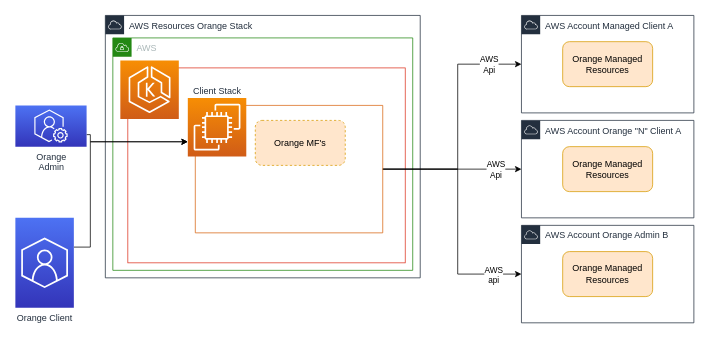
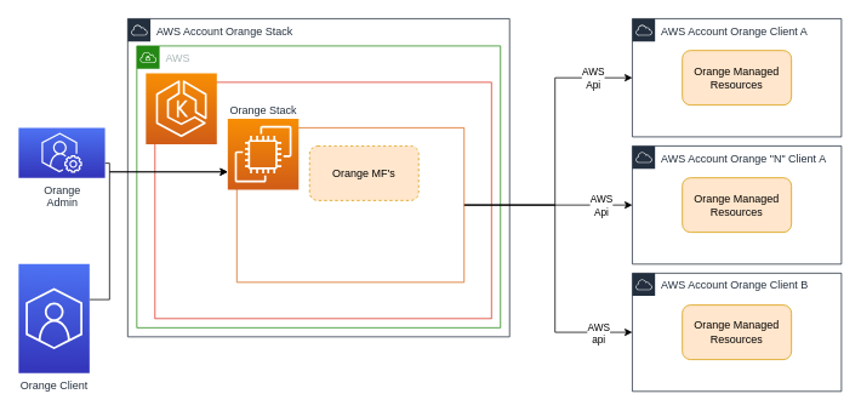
  <mxCell id="0" />
  <mxCell id="1" parent="0" />
- <mxCell id="2" value="AWS Resources Orange Stack" style="points=[[0,0],[0.25,0],[0.5,0],[0.75,0],[1,0],[1,0.25],[1,0.5],[1,0.75],[1,1],[0.75,1],[0.5,1],[0.25,1],[0,1],[0,0.75],[0,0.5],[0,0.25]];outlineConnect=0;gradientColor=none;html=1;whiteSpace=wrap;fontSize=12;fontStyle=0;shape=mxgraph.aws4.group;grIcon=mxgraph.aws4.group_aws_cloud;strokeColor=#232F3E;fillColor=none;verticalAlign=top;align=left;spacingLeft=30;fontColor=#232F3E;dashed=0;" vertex="1" parent="1"><mxGeometry x="140" y="20" width="420" height="350" as="geometry" /></mxCell>
- <mxCell id="3" value="AWS Account Managed Client A" style="points=[[0,0],[0.25,0],[0.5,0],[0.75,0],[1,0],[1,0.25],[1,0.5],[1,0.75],[1,1],[0.75,1],[0.5,1],[0.25,1],[0,1],[0,0.75],[0,0.5],[0,0.25]];outlineConnect=0;gradientColor=none;html=1;whiteSpace=wrap;fontSize=12;fontStyle=0;shape=mxgraph.aws4.group;grIcon=mxgraph.aws4.group_aws_cloud;strokeColor=#232F3E;fillColor=none;verticalAlign=top;align=left;spacingLeft=30;fontColor=#232F3E;dashed=0;" vertex="1" parent="1"><mxGeometry x="695" y="20" width="230" height="130" as="geometry" /></mxCell>
+ <mxCell id="2" value="AWS Account Orange Stack" style="points=[[0,0],[0.25,0],[0.5,0],[0.75,0],[1,0],[1,0.25],[1,0.5],[1,0.75],[1,1],[0.75,1],[0.5,1],[0.25,1],[0,1],[0,0.75],[0,0.5],[0,0.25]];outlineConnect=0;gradientColor=none;html=1;whiteSpace=wrap;fontSize=12;fontStyle=0;shape=mxgraph.aws4.group;grIcon=mxgraph.aws4.group_aws_cloud;strokeColor=#232F3E;fillColor=none;verticalAlign=top;align=left;spacingLeft=30;fontColor=#232F3E;dashed=0;" vertex="1" parent="1"><mxGeometry x="140" y="20" width="420" height="350" as="geometry" /></mxCell>
+ <mxCell id="3" value="AWS Account Orange Client A" style="points=[[0,0],[0.25,0],[0.5,0],[0.75,0],[1,0],[1,0.25],[1,0.5],[1,0.75],[1,1],[0.75,1],[0.5,1],[0.25,1],[0,1],[0,0.75],[0,0.5],[0,0.25]];outlineConnect=0;gradientColor=none;html=1;whiteSpace=wrap;fontSize=12;fontStyle=0;shape=mxgraph.aws4.group;grIcon=mxgraph.aws4.group_aws_cloud;strokeColor=#232F3E;fillColor=none;verticalAlign=top;align=left;spacingLeft=30;fontColor=#232F3E;dashed=0;" vertex="1" parent="1"><mxGeometry x="695" y="20" width="230" height="130" as="geometry" /></mxCell>
  <mxCell id="4" value="AWS" style="points=[[0,0],[0.25,0],[0.5,0],[0.75,0],[1,0],[1,0.25],[1,0.5],[1,0.75],[1,1],[0.75,1],[0.5,1],[0.25,1],[0,1],[0,0.75],[0,0.5],[0,0.25]];outlineConnect=0;gradientColor=none;html=1;whiteSpace=wrap;fontSize=12;fontStyle=0;shape=mxgraph.aws4.group;grIcon=mxgraph.aws4.group_vpc;strokeColor=#248814;fillColor=none;verticalAlign=top;align=left;spacingLeft=30;fontColor=#AAB7B8;dashed=0;" vertex="1" parent="1"><mxGeometry x="150" y="50" width="400" height="310" as="geometry" /></mxCell>
  <mxCell id="5" value="AWS Account Orange &quot;N&quot; Client A" style="points=[[0,0],[0.25,0],[0.5,0],[0.75,0],[1,0],[1,0.25],[1,0.5],[1,0.75],[1,1],[0.75,1],[0.5,1],[0.25,1],[0,1],[0,0.75],[0,0.5],[0,0.25]];outlineConnect=0;gradientColor=none;html=1;whiteSpace=wrap;fontSize=12;fontStyle=0;shape=mxgraph.aws4.group;grIcon=mxgraph.aws4.group_aws_cloud;strokeColor=#232F3E;fillColor=none;verticalAlign=top;align=left;spacingLeft=30;fontColor=#232F3E;dashed=0;" vertex="1" parent="1"><mxGeometry x="695" y="160" width="230" height="130" as="geometry" /></mxCell>
  <mxCell id="6" value="" style="fillColor=none;strokeColor=#DD3522;verticalAlign=top;fontStyle=0;fontColor=#DD3522;" vertex="1" parent="1"><mxGeometry x="170" y="90" width="370" height="260" as="geometry" /></mxCell>
  <mxCell id="7" value="" style="points=[[0,0,0],[0.25,0,0],[0.5,0,0],[0.75,0,0],[1,0,0],[0,1,0],[0.25,1,0],[0.5,1,0],[0.75,1,0],[1,1,0],[0,0.25,0],[0,0.5,0],[0,0.75,0],[1,0.25,0],[1,0.5,0],[1,0.75,0]];outlineConnect=0;fontColor=#232F3E;gradientColor=#F78E04;gradientDirection=north;fillColor=#D05C17;strokeColor=#ffffff;dashed=0;verticalLabelPosition=bottom;verticalAlign=top;align=center;html=1;fontSize=12;fontStyle=0;aspect=fixed;shape=mxgraph.aws4.resourceIcon;resIcon=mxgraph.aws4.eks;" vertex="1" parent="1"><mxGeometry x="160" y="80" width="78" height="78" as="geometry" /></mxCell>
  <mxCell id="8" style="edgeStyle=orthogonalEdgeStyle;rounded=0;orthogonalLoop=1;jettySize=auto;html=1;exitX=1;exitY=0.5;exitDx=0;exitDy=0;" edge="1" parent="1" source="20" target="3"><mxGeometry relative="1" as="geometry"><mxPoint x="440" y="180" as="sourcePoint" /><Array as="points"><mxPoint x="610" y="225" /><mxPoint x="610" y="85" /></Array></mxGeometry></mxCell>
  <mxCell id="9" value="AWS&lt;br&gt;Api" style="edgeLabel;html=1;align=center;verticalAlign=middle;resizable=0;points=[];" vertex="1" connectable="0" parent="8"><mxGeometry x="0.733" y="1" relative="1" as="geometry"><mxPoint x="-1" y="1" as="offset" /></mxGeometry></mxCell>
  <mxCell id="10" style="edgeStyle=orthogonalEdgeStyle;rounded=0;orthogonalLoop=1;jettySize=auto;html=1;entryX=0;entryY=0.5;entryDx=0;entryDy=0;exitX=1;exitY=0.5;exitDx=0;exitDy=0;" edge="1" parent="1" source="20" target="5"><mxGeometry relative="1" as="geometry"><mxPoint x="450" y="570" as="targetPoint" /><mxPoint x="430" y="180" as="sourcePoint" /><Array as="points"><mxPoint x="570" y="225" /><mxPoint x="570" y="225" /></Array></mxGeometry></mxCell>
  <mxCell id="11" value="AWS &lt;br&gt;Api" style="edgeLabel;html=1;align=center;verticalAlign=middle;resizable=0;points=[];" vertex="1" connectable="0" parent="10"><mxGeometry x="0.845" y="1" relative="1" as="geometry"><mxPoint x="-21" y="1" as="offset" /></mxGeometry></mxCell>
  <mxCell id="12" style="edgeStyle=orthogonalEdgeStyle;rounded=0;orthogonalLoop=1;jettySize=auto;html=1;entryX=0;entryY=0.5;entryDx=0;entryDy=0;exitX=1;exitY=0.5;exitDx=0;exitDy=0;" edge="1" parent="1" source="20" target="14"><mxGeometry relative="1" as="geometry"><mxPoint x="450" y="180" as="sourcePoint" /><Array as="points"><mxPoint x="610" y="225" /><mxPoint x="610" y="365" /></Array></mxGeometry></mxCell>
  <mxCell id="13" value="AWS&lt;br&gt;api" style="edgeLabel;html=1;align=center;verticalAlign=middle;resizable=0;points=[];" vertex="1" connectable="0" parent="12"><mxGeometry x="0.766" y="-1" relative="1" as="geometry"><mxPoint as="offset" /></mxGeometry></mxCell>
- <mxCell id="14" value="AWS Account Orange Admin B" style="points=[[0,0],[0.25,0],[0.5,0],[0.75,0],[1,0],[1,0.25],[1,0.5],[1,0.75],[1,1],[0.75,1],[0.5,1],[0.25,1],[0,1],[0,0.75],[0,0.5],[0,0.25]];outlineConnect=0;gradientColor=none;html=1;whiteSpace=wrap;fontSize=12;fontStyle=0;shape=mxgraph.aws4.group;grIcon=mxgraph.aws4.group_aws_cloud;strokeColor=#232F3E;fillColor=none;verticalAlign=top;align=left;spacingLeft=30;fontColor=#232F3E;dashed=0;" vertex="1" parent="1"><mxGeometry x="695" y="300" width="230" height="130" as="geometry" /></mxCell>
+ <mxCell id="14" value="AWS Account Orange Client B" style="points=[[0,0],[0.25,0],[0.5,0],[0.75,0],[1,0],[1,0.25],[1,0.5],[1,0.75],[1,1],[0.75,1],[0.5,1],[0.25,1],[0,1],[0,0.75],[0,0.5],[0,0.25]];outlineConnect=0;gradientColor=none;html=1;whiteSpace=wrap;fontSize=12;fontStyle=0;shape=mxgraph.aws4.group;grIcon=mxgraph.aws4.group_aws_cloud;strokeColor=#232F3E;fillColor=none;verticalAlign=top;align=left;spacingLeft=30;fontColor=#232F3E;dashed=0;" vertex="1" parent="1"><mxGeometry x="695" y="300" width="230" height="130" as="geometry" /></mxCell>
  <mxCell id="15" value="Orange Managed Resources" style="rounded=1;whiteSpace=wrap;html=1;fillColor=#ffe6cc;strokeColor=#d79b00;" vertex="1" parent="1"><mxGeometry x="750" y="55" width="120" height="60" as="geometry" /></mxCell>
  <mxCell id="16" style="edgeStyle=orthogonalEdgeStyle;rounded=0;orthogonalLoop=1;jettySize=auto;html=1;entryX=0;entryY=0.75;entryDx=0;entryDy=0;entryPerimeter=0;" edge="1" parent="1" source="17" target="23"><mxGeometry relative="1" as="geometry"><mxPoint x="250" y="180" as="targetPoint" /><Array as="points"><mxPoint x="120" y="179" /><mxPoint x="120" y="189" /></Array></mxGeometry></mxCell>
  <mxCell id="17" value="Orange&lt;br&gt;Admin" style="points=[[0,0,0],[0.25,0,0],[0.5,0,0],[0.75,0,0],[1,0,0],[0,1,0],[0.25,1,0],[0.5,1,0],[0.75,1,0],[1,1,0],[0,0.25,0],[0,0.5,0],[0,0.75,0],[1,0.25,0],[1,0.5,0],[1,0.75,0]];outlineConnect=0;fontColor=#232F3E;gradientColor=#4D72F3;gradientDirection=north;fillColor=#3334B9;strokeColor=#ffffff;dashed=0;verticalLabelPosition=bottom;verticalAlign=top;align=center;html=1;fontSize=12;fontStyle=0;aspect=fixed;shape=mxgraph.aws4.resourceIcon;resIcon=mxgraph.aws4.support;" vertex="1" parent="1"><mxGeometry x="20" y="140" width="95" height="55" as="geometry" /></mxCell>
  <mxCell id="18" style="edgeStyle=orthogonalEdgeStyle;rounded=0;orthogonalLoop=1;jettySize=auto;html=1;entryX=0;entryY=0.75;entryDx=0;entryDy=0;entryPerimeter=0;" edge="1" parent="1" source="19" target="23"><mxGeometry relative="1" as="geometry"><mxPoint x="210" y="180" as="targetPoint" /><Array as="points"><mxPoint x="120" y="329" /><mxPoint x="120" y="189" /></Array></mxGeometry></mxCell>
  <mxCell id="19" value="Orange Client" style="points=[[0,0,0],[0.25,0,0],[0.5,0,0],[0.75,0,0],[1,0,0],[0,1,0],[0.25,1,0],[0.5,1,0],[0.75,1,0],[1,1,0],[0,0.25,0],[0,0.5,0],[0,0.75,0],[1,0.25,0],[1,0.5,0],[1,0.75,0]];outlineConnect=0;fontColor=#232F3E;gradientColor=#4D72F3;gradientDirection=north;fillColor=#3334B9;strokeColor=#ffffff;dashed=0;verticalLabelPosition=bottom;verticalAlign=top;align=center;html=1;fontSize=12;fontStyle=0;aspect=fixed;shape=mxgraph.aws4.resourceIcon;resIcon=mxgraph.aws4.customer_enablement;" vertex="1" parent="1"><mxGeometry x="20" y="290" width="78" height="120" as="geometry" /></mxCell>
  <mxCell id="20" value="" style="points=[[0,0],[0.25,0],[0.5,0],[0.75,0],[1,0],[1,0.25],[1,0.5],[1,0.75],[1,1],[0.75,1],[0.5,1],[0.25,1],[0,1],[0,0.75],[0,0.5],[0,0.25]];outlineConnect=0;gradientColor=none;html=1;whiteSpace=wrap;fontSize=12;fontStyle=0;shape=mxgraph.aws4.group;grIcon=mxgraph.aws4.group_ec2_instance_contents;strokeColor=#D86613;fillColor=none;verticalAlign=top;align=left;spacingLeft=30;fontColor=#D86613;dashed=0;" vertex="1" parent="1"><mxGeometry x="260" y="140" width="250" height="170" as="geometry" /></mxCell>
  <mxCell id="21" value="Orange Managed Resources" style="rounded=1;whiteSpace=wrap;html=1;fillColor=#ffe6cc;strokeColor=#d79b00;" vertex="1" parent="1"><mxGeometry x="750" y="195" width="120" height="60" as="geometry" /></mxCell>
  <mxCell id="22" value="Orange Managed Resources" style="rounded=1;whiteSpace=wrap;html=1;fillColor=#ffe6cc;strokeColor=#d79b00;" vertex="1" parent="1"><mxGeometry x="750" y="335" width="120" height="60" as="geometry" /></mxCell>
- <mxCell id="23" value="Client Stack" style="points=[[0,0,0],[0.25,0,0],[0.5,0,0],[0.75,0,0],[1,0,0],[0,1,0],[0.25,1,0],[0.5,1,0],[0.75,1,0],[1,1,0],[0,0.25,0],[0,0.5,0],[0,0.75,0],[1,0.25,0],[1,0.5,0],[1,0.75,0]];outlineConnect=0;fontColor=#232F3E;gradientColor=#F78E04;gradientDirection=north;fillColor=#D05C17;strokeColor=#ffffff;dashed=0;verticalLabelPosition=top;verticalAlign=bottom;align=center;html=1;fontSize=12;fontStyle=0;aspect=fixed;shape=mxgraph.aws4.resourceIcon;resIcon=mxgraph.aws4.ec2;labelPosition=center;" vertex="1" parent="1"><mxGeometry x="250" y="130" width="78" height="78" as="geometry" /></mxCell>
+ <mxCell id="23" value="Orange Stack" style="points=[[0,0,0],[0.25,0,0],[0.5,0,0],[0.75,0,0],[1,0,0],[0,1,0],[0.25,1,0],[0.5,1,0],[0.75,1,0],[1,1,0],[0,0.25,0],[0,0.5,0],[0,0.75,0],[1,0.25,0],[1,0.5,0],[1,0.75,0]];outlineConnect=0;fontColor=#232F3E;gradientColor=#F78E04;gradientDirection=north;fillColor=#D05C17;strokeColor=#ffffff;dashed=0;verticalLabelPosition=top;verticalAlign=bottom;align=center;html=1;fontSize=12;fontStyle=0;aspect=fixed;shape=mxgraph.aws4.resourceIcon;resIcon=mxgraph.aws4.ec2;labelPosition=center;" vertex="1" parent="1"><mxGeometry x="250" y="130" width="78" height="78" as="geometry" /></mxCell>
  <mxCell id="24" value="Orange MF's" style="rounded=1;whiteSpace=wrap;html=1;fillColor=#ffe6cc;strokeColor=#d79b00;dashed=1;" vertex="1" parent="1"><mxGeometry x="340" y="160" width="120" height="60" as="geometry" /></mxCell>
